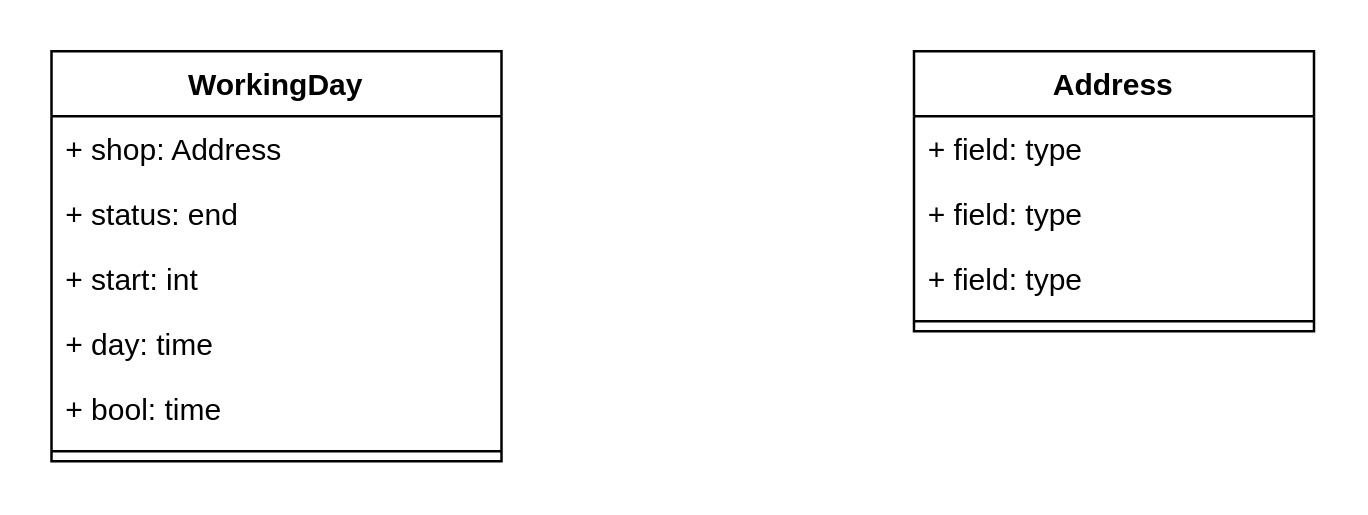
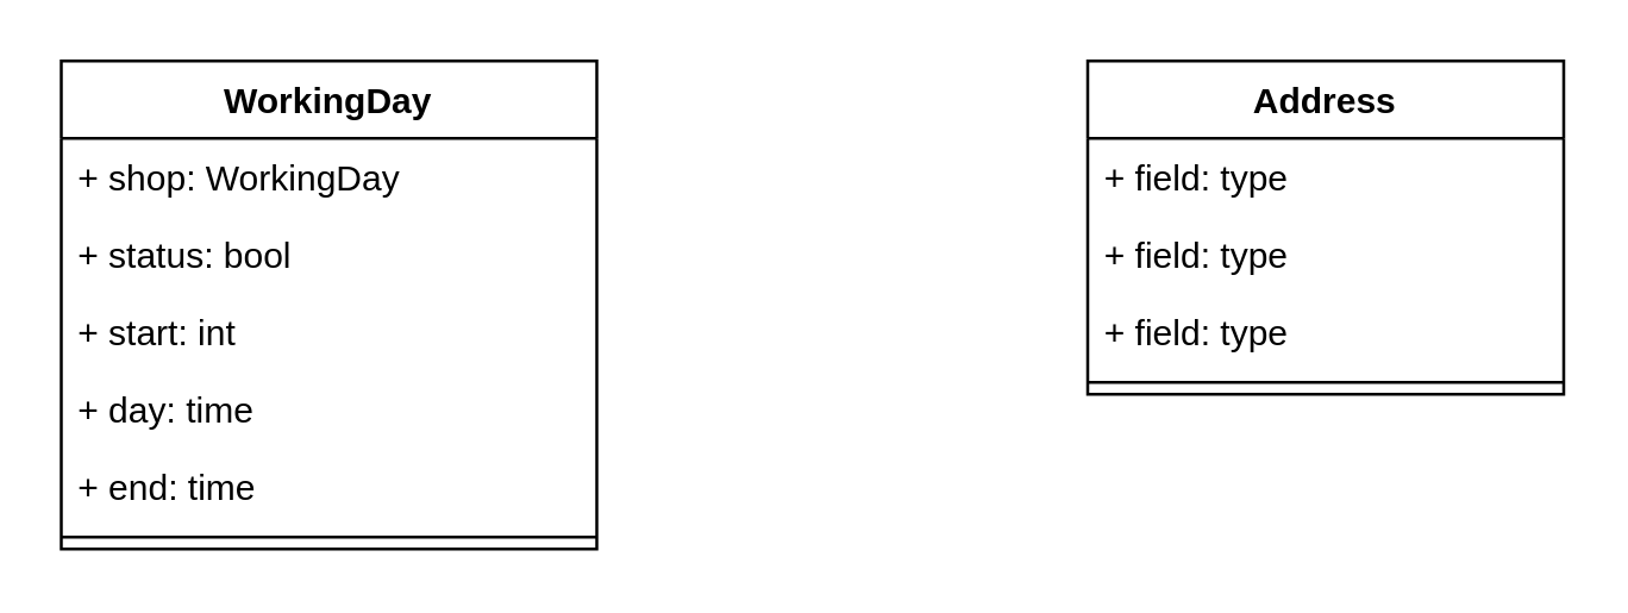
  <mxCell id="0" />
  <mxCell id="1" parent="0" />
  <mxCell id="2" value="WorkingDay" style="swimlane;fontStyle=1;align=center;verticalAlign=top;childLayout=stackLayout;horizontal=1;startSize=26;horizontalStack=0;resizeParent=1;resizeParentMax=0;resizeLast=0;collapsible=1;marginBottom=0;" vertex="1" parent="1"><mxGeometry x="20" y="20" width="180" height="164" as="geometry" /></mxCell>
- <mxCell id="3" value="+ shop: Address" style="text;strokeColor=none;fillColor=none;align=left;verticalAlign=top;spacingLeft=4;spacingRight=4;overflow=hidden;rotatable=0;points=[[0,0.5],[1,0.5]];portConstraint=eastwest;" vertex="1" parent="2"><mxGeometry y="26" width="180" height="26" as="geometry" /></mxCell>
- <mxCell id="4" value="+ status: end" style="text;strokeColor=none;fillColor=none;align=left;verticalAlign=top;spacingLeft=4;spacingRight=4;overflow=hidden;rotatable=0;points=[[0,0.5],[1,0.5]];portConstraint=eastwest;" vertex="1" parent="2"><mxGeometry y="52" width="180" height="26" as="geometry" /></mxCell>
+ <mxCell id="3" value="+ shop: WorkingDay" style="text;strokeColor=none;fillColor=none;align=left;verticalAlign=top;spacingLeft=4;spacingRight=4;overflow=hidden;rotatable=0;points=[[0,0.5],[1,0.5]];portConstraint=eastwest;" vertex="1" parent="2"><mxGeometry y="26" width="180" height="26" as="geometry" /></mxCell>
+ <mxCell id="4" value="+ status: bool" style="text;strokeColor=none;fillColor=none;align=left;verticalAlign=top;spacingLeft=4;spacingRight=4;overflow=hidden;rotatable=0;points=[[0,0.5],[1,0.5]];portConstraint=eastwest;" vertex="1" parent="2"><mxGeometry y="52" width="180" height="26" as="geometry" /></mxCell>
  <mxCell id="5" value="+ start: int" style="text;strokeColor=none;fillColor=none;align=left;verticalAlign=top;spacingLeft=4;spacingRight=4;overflow=hidden;rotatable=0;points=[[0,0.5],[1,0.5]];portConstraint=eastwest;" vertex="1" parent="2"><mxGeometry y="78" width="180" height="26" as="geometry" /></mxCell>
  <mxCell id="6" value="+ day: time" style="text;strokeColor=none;fillColor=none;align=left;verticalAlign=top;spacingLeft=4;spacingRight=4;overflow=hidden;rotatable=0;points=[[0,0.5],[1,0.5]];portConstraint=eastwest;" vertex="1" parent="2"><mxGeometry y="104" width="180" height="26" as="geometry" /></mxCell>
- <mxCell id="7" value="+ bool: time" style="text;strokeColor=none;fillColor=none;align=left;verticalAlign=top;spacingLeft=4;spacingRight=4;overflow=hidden;rotatable=0;points=[[0,0.5],[1,0.5]];portConstraint=eastwest;" vertex="1" parent="2"><mxGeometry y="130" width="180" height="26" as="geometry" /></mxCell>
+ <mxCell id="7" value="+ end: time" style="text;strokeColor=none;fillColor=none;align=left;verticalAlign=top;spacingLeft=4;spacingRight=4;overflow=hidden;rotatable=0;points=[[0,0.5],[1,0.5]];portConstraint=eastwest;" vertex="1" parent="2"><mxGeometry y="130" width="180" height="26" as="geometry" /></mxCell>
  <mxCell id="8" value="" style="line;strokeWidth=1;fillColor=none;align=left;verticalAlign=middle;spacingTop=-1;spacingLeft=3;spacingRight=3;rotatable=0;labelPosition=right;points=[];portConstraint=eastwest;" vertex="1" parent="2"><mxGeometry y="156" width="180" height="8" as="geometry" /></mxCell>
  <mxCell id="9" value="Address" style="swimlane;fontStyle=1;align=center;verticalAlign=top;childLayout=stackLayout;horizontal=1;startSize=26;horizontalStack=0;resizeParent=1;resizeParentMax=0;resizeLast=0;collapsible=1;marginBottom=0;" vertex="1" parent="1"><mxGeometry x="365" y="20" width="160" height="112" as="geometry" /></mxCell>
  <mxCell id="10" value="+ field: type" style="text;strokeColor=none;fillColor=none;align=left;verticalAlign=top;spacingLeft=4;spacingRight=4;overflow=hidden;rotatable=0;points=[[0,0.5],[1,0.5]];portConstraint=eastwest;" vertex="1" parent="9"><mxGeometry y="26" width="160" height="26" as="geometry" /></mxCell>
  <mxCell id="11" value="+ field: type" style="text;strokeColor=none;fillColor=none;align=left;verticalAlign=top;spacingLeft=4;spacingRight=4;overflow=hidden;rotatable=0;points=[[0,0.5],[1,0.5]];portConstraint=eastwest;" vertex="1" parent="9"><mxGeometry y="52" width="160" height="26" as="geometry" /></mxCell>
  <mxCell id="12" value="+ field: type" style="text;strokeColor=none;fillColor=none;align=left;verticalAlign=top;spacingLeft=4;spacingRight=4;overflow=hidden;rotatable=0;points=[[0,0.5],[1,0.5]];portConstraint=eastwest;" vertex="1" parent="9"><mxGeometry y="78" width="160" height="26" as="geometry" /></mxCell>
  <mxCell id="13" value="" style="line;strokeWidth=1;fillColor=none;align=left;verticalAlign=middle;spacingTop=-1;spacingLeft=3;spacingRight=3;rotatable=0;labelPosition=right;points=[];portConstraint=eastwest;" vertex="1" parent="9"><mxGeometry y="104" width="160" height="8" as="geometry" /></mxCell>
